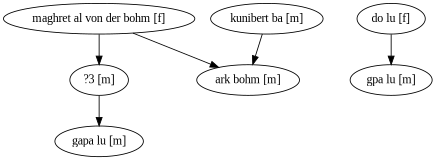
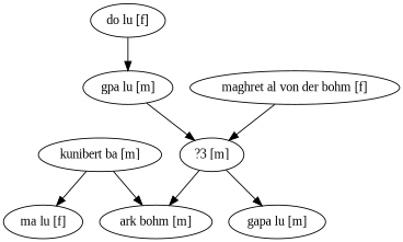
  digraph {
    fontname="Liberation Serif"
    node [fontname="Liberation Serif"]
    edge [fontname="Liberation Serif"]
    "?3 [m]"
    "gapa lu [m]"
    "kunibert ba [m]"
    "ark bohm [m]"
+   "ma lu [f]"
    "do lu [f]"
    "gpa lu [m]"
    "maghret al von der bohm [f]"
    "?3 [m]" -> "gapa lu [m]"
    "kunibert ba [m]" -> "ark bohm [m]"
+   "kunibert ba [m]" -> "ma lu [f]"
    "do lu [f]" -> "gpa lu [m]"
+   "gpa lu [m]" -> "?3 [m]"
    "maghret al von der bohm [f]" -> "?3 [m]"
-   "maghret al von der bohm [f]" -> "ark bohm [m]"
+   "?3 [m]" -> "ark bohm [m]"
  }
